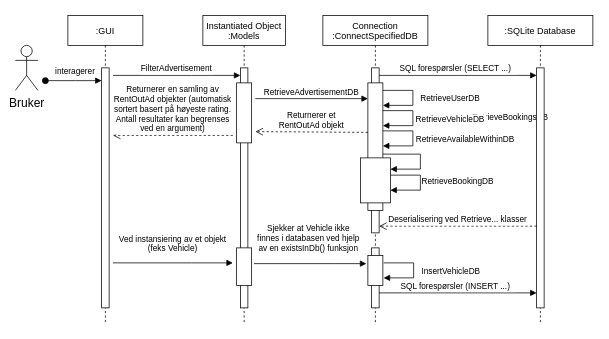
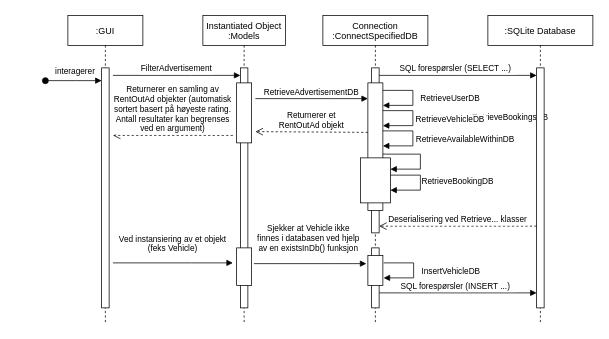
  <mxCell id="0" />
  <mxCell id="1" parent="0" />
  <mxCell id="2" value=":GUI" style="shape=umlLifeline;perimeter=lifelinePerimeter;container=1;collapsible=0;recursiveResize=0;rounded=0;shadow=0;strokeWidth=1;" parent="1" vertex="1"><mxGeometry x="90" y="20" width="100" height="410" as="geometry" /></mxCell>
  <mxCell id="3" value="" style="points=[];perimeter=orthogonalPerimeter;rounded=0;shadow=0;strokeWidth=1;" parent="2" vertex="1"><mxGeometry x="45" y="70" width="10" height="320" as="geometry" /></mxCell>
  <mxCell id="4" value="interagerer" style="verticalAlign=bottom;startArrow=oval;endArrow=block;startSize=8;shadow=0;strokeWidth=1;rounded=0;" parent="2" edge="1"><mxGeometry x="0.067" y="4" relative="1" as="geometry"><mxPoint x="-30" y="87" as="sourcePoint" /><mxPoint x="45" y="87" as="targetPoint" /><Array as="points"><mxPoint x="10" y="87" /></Array><mxPoint as="offset" /></mxGeometry></mxCell>
  <mxCell id="5" value="Instantiated Object&#10;:Models" style="shape=umlLifeline;perimeter=lifelinePerimeter;container=1;collapsible=0;recursiveResize=0;rounded=0;shadow=0;strokeWidth=1;" parent="1" vertex="1"><mxGeometry x="270" y="20" width="110" height="410" as="geometry" /></mxCell>
  <mxCell id="6" value="" style="points=[];perimeter=orthogonalPerimeter;rounded=0;shadow=0;strokeWidth=1;" parent="5" vertex="1"><mxGeometry x="50" y="70" width="10" height="320" as="geometry" /></mxCell>
  <mxCell id="7" value="" style="rounded=0;whiteSpace=wrap;html=1;fontSize=16;" vertex="1" parent="5"><mxGeometry x="45" y="90" width="20" height="80" as="geometry" /></mxCell>
  <mxCell id="8" value="" style="rounded=0;whiteSpace=wrap;html=1;fontSize=16;" vertex="1" parent="5"><mxGeometry x="45" y="310" width="20" height="50" as="geometry" /></mxCell>
  <mxCell id="9" value="Connection&#10;:ConnectSpecifiedDB" style="shape=umlLifeline;perimeter=lifelinePerimeter;container=1;collapsible=0;recursiveResize=0;rounded=0;shadow=0;strokeWidth=1;" vertex="1" parent="1"><mxGeometry x="430" y="20" width="140" height="410" as="geometry" /></mxCell>
  <mxCell id="10" value="" style="points=[];perimeter=orthogonalPerimeter;rounded=0;shadow=0;strokeWidth=1;" vertex="1" parent="9"><mxGeometry x="65" y="70" width="10" height="220" as="geometry" /></mxCell>
  <mxCell id="11" value="" style="rounded=0;whiteSpace=wrap;html=1;fontSize=16;" vertex="1" parent="9"><mxGeometry x="60" y="90" width="20" height="170" as="geometry" /></mxCell>
  <mxCell id="12" value="" style="rounded=0;whiteSpace=wrap;html=1;fontSize=16;" vertex="1" parent="9"><mxGeometry x="50" y="190" width="40" height="60" as="geometry" /></mxCell>
  <mxCell id="13" value="RetrieveBookingsDB" style="verticalAlign=bottom;endArrow=block;shadow=0;strokeWidth=1;rounded=0;" edge="1" parent="9"><mxGeometry x="0.273" y="-60" relative="1" as="geometry"><mxPoint x="80" y="185" as="sourcePoint" /><mxPoint x="90" y="205" as="targetPoint" /><Array as="points"><mxPoint x="130" y="185" /><mxPoint x="130" y="205" /></Array><mxPoint x="120" as="offset" /></mxGeometry></mxCell>
  <mxCell id="14" value="Returnerer et&#10;RentOutAd objekt" style="verticalAlign=bottom;endArrow=open;dashed=1;endSize=8;shadow=0;strokeWidth=1;rounded=0;" edge="1" parent="9"><mxGeometry relative="1" as="geometry"><mxPoint x="-90" y="155" as="targetPoint" /><mxPoint x="60" y="156" as="sourcePoint" /></mxGeometry></mxCell>
  <mxCell id="15" value="" style="points=[];perimeter=orthogonalPerimeter;rounded=0;shadow=0;strokeWidth=1;" vertex="1" parent="9"><mxGeometry x="65" y="310" width="10" height="80" as="geometry" /></mxCell>
  <mxCell id="16" value="" style="rounded=0;whiteSpace=wrap;html=1;fontSize=16;" vertex="1" parent="9"><mxGeometry x="60" y="320" width="20" height="40" as="geometry" /></mxCell>
  <mxCell id="17" value=":SQLite Database" style="shape=umlLifeline;perimeter=lifelinePerimeter;container=1;collapsible=0;recursiveResize=0;rounded=0;shadow=0;strokeWidth=1;" vertex="1" parent="1"><mxGeometry x="650" y="20" width="140" height="410" as="geometry" /></mxCell>
  <mxCell id="18" value="" style="points=[];perimeter=orthogonalPerimeter;rounded=0;shadow=0;strokeWidth=1;" vertex="1" parent="17"><mxGeometry x="65" y="70" width="10" height="320" as="geometry" /></mxCell>
  <mxCell id="19" value="Deserialisering ved Retrieve... klasser" style="verticalAlign=bottom;endArrow=open;dashed=1;endSize=8;shadow=0;strokeWidth=1;rounded=0;" edge="1" parent="17" target="10"><mxGeometry relative="1" as="geometry"><mxPoint x="-85" y="280" as="targetPoint" /><mxPoint x="65" y="281" as="sourcePoint" /></mxGeometry></mxCell>
- <mxCell id="20" value="Bruker" style="shape=umlActor;verticalLabelPosition=bottom;verticalAlign=top;html=1;outlineConnect=0;fontSize=16;" vertex="1" parent="1"><mxGeometry x="20" y="60" width="30" height="60" as="geometry" /></mxCell>
  <mxCell id="21" value="SQL forespørsler (SELECT ...)  " style="verticalAlign=bottom;endArrow=block;shadow=0;strokeWidth=1;rounded=0;" edge="1" parent="1" source="10" target="18"><mxGeometry relative="1" as="geometry"><mxPoint x="340" y="190" as="sourcePoint" /><mxPoint x="685" y="190" as="targetPoint" /><Array as="points"><mxPoint x="610" y="100" /></Array><mxPoint as="offset" /></mxGeometry></mxCell>
  <mxCell id="22" value="FilterAdvertisement" style="verticalAlign=bottom;endArrow=block;shadow=0;strokeWidth=1;rounded=0;" edge="1" parent="1"><mxGeometry relative="1" as="geometry"><mxPoint x="150" y="100" as="sourcePoint" /><mxPoint x="320" y="100" as="targetPoint" /><Array as="points"><mxPoint x="255" y="100" /></Array><mxPoint as="offset" /></mxGeometry></mxCell>
  <mxCell id="23" value="RetrieveAdvertisementDB" style="verticalAlign=bottom;endArrow=block;shadow=0;strokeWidth=1;rounded=0;" edge="1" parent="1"><mxGeometry relative="1" as="geometry"><mxPoint x="340" y="131" as="sourcePoint" /><mxPoint x="490" y="131" as="targetPoint" /><Array as="points"><mxPoint x="445" y="131" /></Array><mxPoint as="offset" /></mxGeometry></mxCell>
  <mxCell id="24" value="RetrieveUserDB" style="verticalAlign=bottom;endArrow=block;shadow=0;strokeWidth=1;rounded=0;" edge="1" parent="1"><mxGeometry x="0.2" y="-50" relative="1" as="geometry"><mxPoint x="510" y="120" as="sourcePoint" /><mxPoint x="510" y="140" as="targetPoint" /><Array as="points"><mxPoint x="550" y="120" /><mxPoint x="550" y="140" /></Array><mxPoint x="50" y="50" as="offset" /></mxGeometry></mxCell>
  <mxCell id="25" value="RetrieveVehicleDB" style="verticalAlign=bottom;endArrow=block;shadow=0;strokeWidth=1;rounded=0;" edge="1" parent="1"><mxGeometry x="0.2" y="-50" relative="1" as="geometry"><mxPoint x="510" y="147" as="sourcePoint" /><mxPoint x="510" y="167" as="targetPoint" /><Array as="points"><mxPoint x="550" y="147" /><mxPoint x="550" y="167" /></Array><mxPoint x="50" y="50" as="offset" /></mxGeometry></mxCell>
  <mxCell id="26" value="RetrieveAvailableWithinDB" style="verticalAlign=bottom;endArrow=block;shadow=0;strokeWidth=1;rounded=0;" edge="1" parent="1"><mxGeometry x="0.2" y="-70" relative="1" as="geometry"><mxPoint x="510" y="174" as="sourcePoint" /><mxPoint x="510" y="194" as="targetPoint" /><Array as="points"><mxPoint x="550" y="174" /><mxPoint x="550" y="194" /></Array><mxPoint x="70" y="70" as="offset" /></mxGeometry></mxCell>
  <mxCell id="27" value="RetrieveBookingDB" style="verticalAlign=bottom;endArrow=block;shadow=0;strokeWidth=1;rounded=0;" edge="1" parent="1"><mxGeometry x="0.14" y="50" relative="1" as="geometry"><mxPoint x="520" y="233" as="sourcePoint" /><mxPoint x="520" y="253" as="targetPoint" /><Array as="points"><mxPoint x="560" y="233" /><mxPoint x="560" y="253" /></Array><mxPoint as="offset" /></mxGeometry></mxCell>
  <mxCell id="28" value="Returnerer en samling av &#10;RentOutAd objekter (automatisk &#10;sortert basert på høyeste rating. &#10;Antall resultater kan begrenses &#10;ved en argument)" style="verticalAlign=bottom;endArrow=open;dashed=1;endSize=8;shadow=0;strokeWidth=1;rounded=0;" edge="1" parent="1"><mxGeometry relative="1" as="geometry"><mxPoint x="150" y="180" as="targetPoint" /><mxPoint x="310" y="180" as="sourcePoint" /></mxGeometry></mxCell>
  <mxCell id="29" value="Ved instansiering av et objekt&#10;(feks Vehicle)" style="verticalAlign=bottom;endArrow=block;shadow=0;strokeWidth=1;rounded=0;" edge="1" parent="1"><mxGeometry y="10" relative="1" as="geometry"><mxPoint x="150" y="350" as="sourcePoint" /><mxPoint x="310" y="350" as="targetPoint" /><Array as="points"><mxPoint x="255" y="350" /></Array><mxPoint as="offset" /></mxGeometry></mxCell>
  <mxCell id="30" value="Sjekker at Vehicle ikke &#10;finnes i databasen ved hjelp &#10;av en existsInDb() funksjon" style="verticalAlign=bottom;endArrow=block;shadow=0;strokeWidth=1;rounded=0;" edge="1" parent="1"><mxGeometry x="-0.022" y="12" relative="1" as="geometry"><mxPoint x="338" y="351" as="sourcePoint" /><mxPoint x="488" y="351" as="targetPoint" /><Array as="points"><mxPoint x="446" y="351" /></Array><mxPoint as="offset" /></mxGeometry></mxCell>
  <mxCell id="31" value="InsertVehicleDB" style="verticalAlign=bottom;endArrow=block;shadow=0;strokeWidth=1;rounded=0;" edge="1" parent="1"><mxGeometry x="0.2" y="-50" relative="1" as="geometry"><mxPoint x="511" y="350" as="sourcePoint" /><mxPoint x="511" y="370" as="targetPoint" /><Array as="points"><mxPoint x="551" y="350" /><mxPoint x="551" y="370" /></Array><mxPoint x="50" y="50" as="offset" /></mxGeometry></mxCell>
  <mxCell id="32" value="SQL forespørsler (INSERT ...)  " style="verticalAlign=bottom;endArrow=block;shadow=0;strokeWidth=1;rounded=0;" edge="1" parent="1"><mxGeometry relative="1" as="geometry"><mxPoint x="505" y="390" as="sourcePoint" /><mxPoint x="715" y="390" as="targetPoint" /><Array as="points"><mxPoint x="610" y="390" /></Array><mxPoint as="offset" /></mxGeometry></mxCell>
